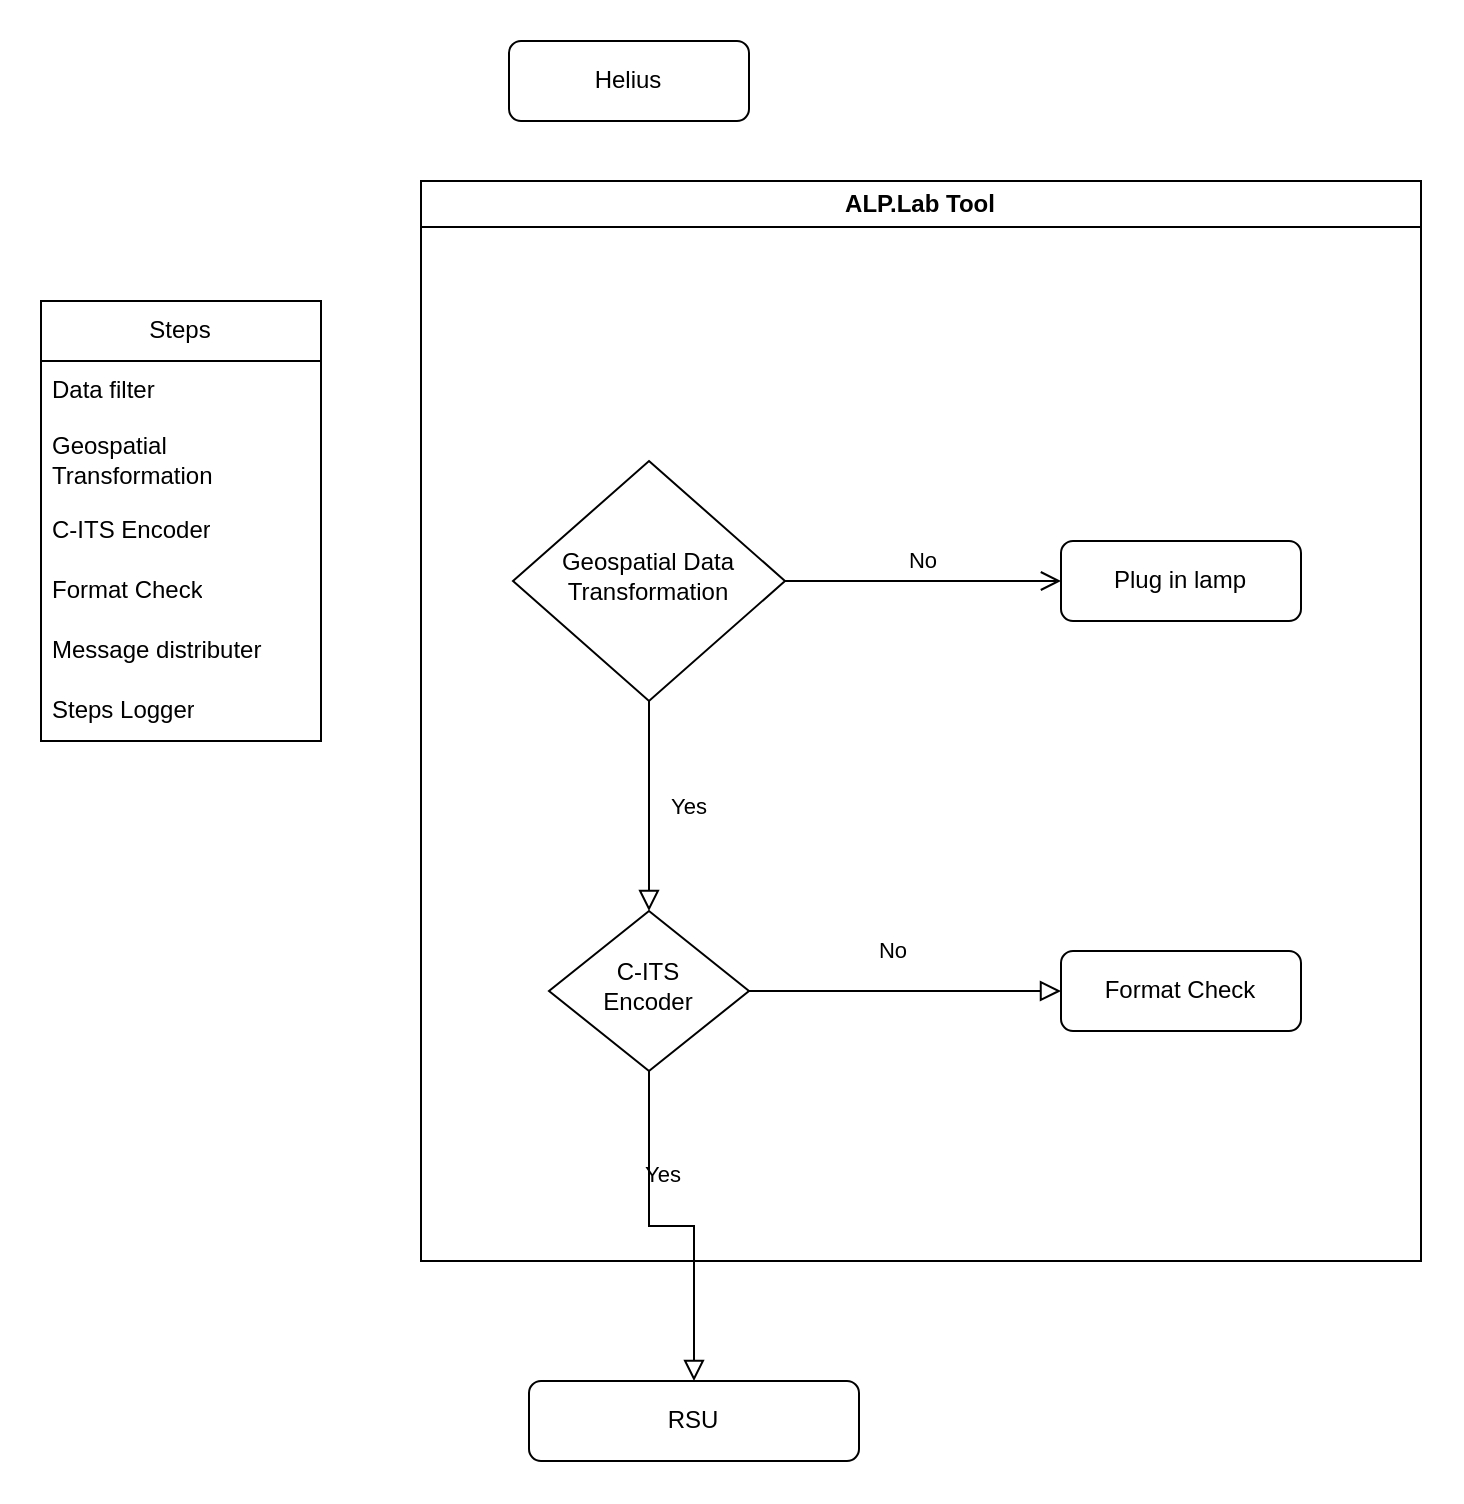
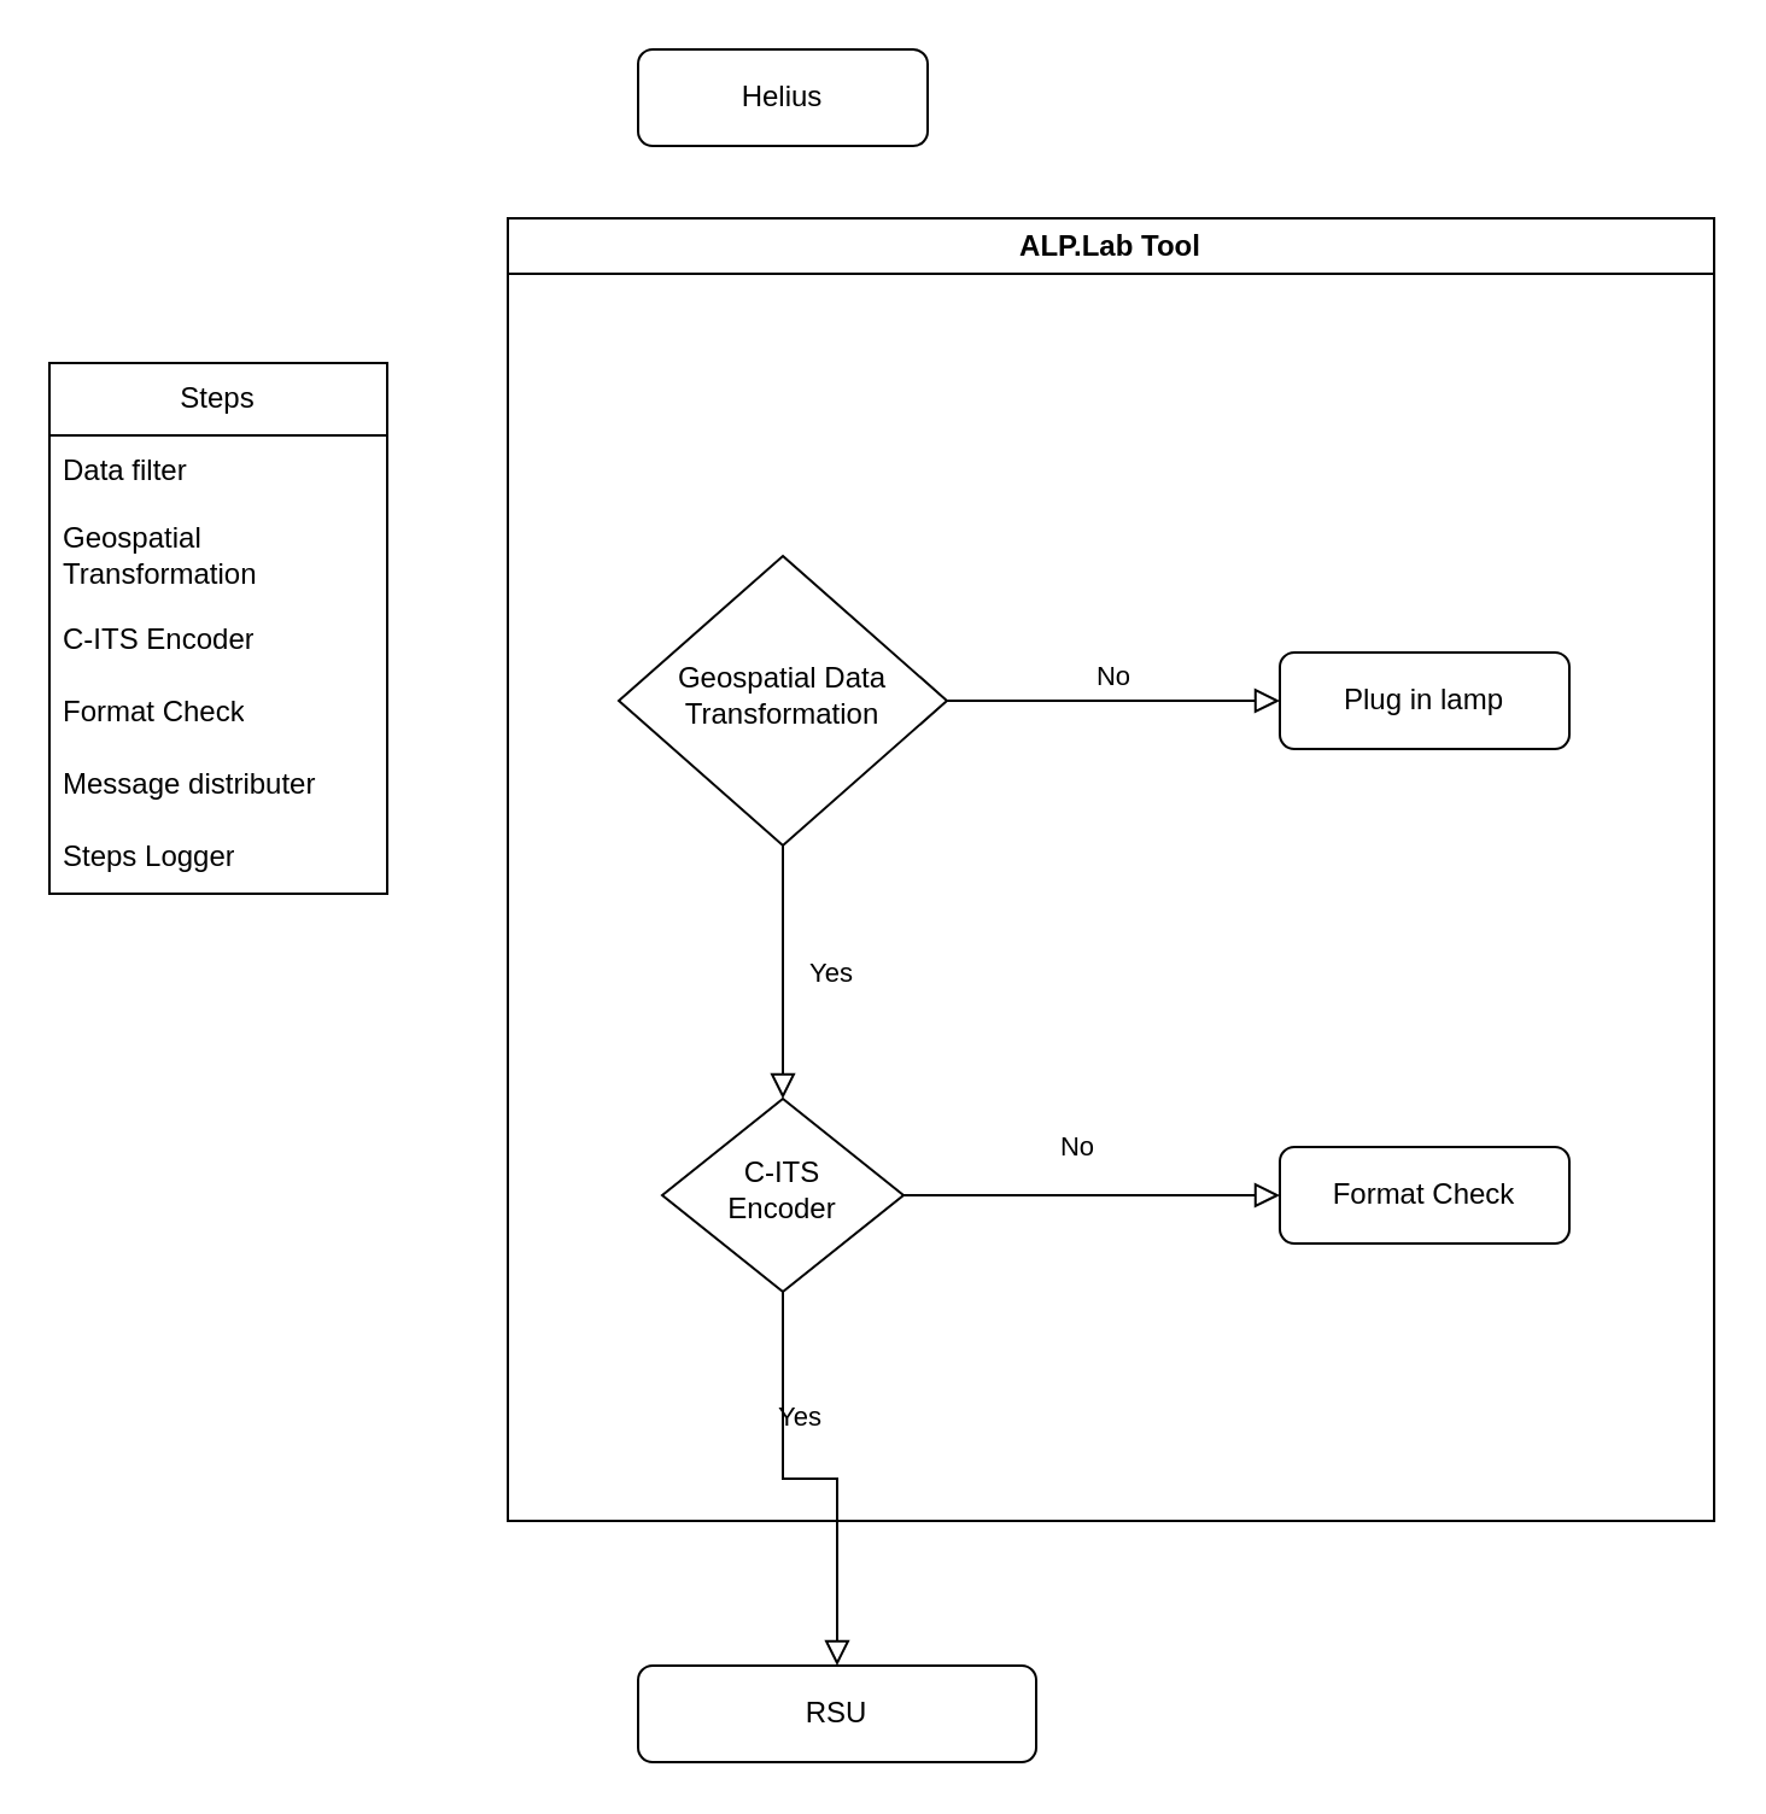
  <mxCell id="0" />
  <mxCell id="1" parent="0" />
  <mxCell id="2" value="ALP.Lab Tool" style="swimlane;whiteSpace=wrap;html=1;" vertex="1" parent="1"><mxGeometry x="210" y="90" width="500" height="540" as="geometry" /></mxCell>
  <mxCell id="3" value="Plug in lamp" style="rounded=1;whiteSpace=wrap;html=1;fontSize=12;glass=0;strokeWidth=1;shadow=0;" vertex="1" parent="2"><mxGeometry x="320" y="180" width="120" height="40" as="geometry" /></mxCell>
  <mxCell id="4" value="Format Check" style="rounded=1;whiteSpace=wrap;html=1;fontSize=12;glass=0;strokeWidth=1;shadow=0;" vertex="1" parent="2"><mxGeometry x="320" y="385" width="120" height="40" as="geometry" /></mxCell>
  <mxCell id="5" value="Geospatial Data Transformation" style="rhombus;whiteSpace=wrap;html=1;shadow=0;fontFamily=Helvetica;fontSize=12;align=center;strokeWidth=1;spacing=6;spacingTop=-4;" vertex="1" parent="2"><mxGeometry x="46" y="140" width="136" height="120" as="geometry" /></mxCell>
- <mxCell id="6" value="No" style="edgeStyle=orthogonalEdgeStyle;rounded=0;html=1;jettySize=auto;orthogonalLoop=1;fontSize=11;endArrow=open;endFill=0;endSize=8;strokeWidth=1;shadow=0;labelBackgroundColor=none;" edge="1" parent="2" source="5" target="3"><mxGeometry y="10" relative="1" as="geometry"><mxPoint as="offset" /></mxGeometry></mxCell>
+ <mxCell id="6" value="No" style="edgeStyle=orthogonalEdgeStyle;rounded=0;html=1;jettySize=auto;orthogonalLoop=1;fontSize=11;endArrow=block;endFill=0;endSize=8;strokeWidth=1;shadow=0;labelBackgroundColor=none;" edge="1" parent="2" source="5" target="3"><mxGeometry y="10" relative="1" as="geometry"><mxPoint as="offset" /></mxGeometry></mxCell>
  <mxCell id="7" value="C-ITS&lt;br&gt;Encoder" style="rhombus;whiteSpace=wrap;html=1;shadow=0;fontFamily=Helvetica;fontSize=12;align=center;strokeWidth=1;spacing=6;spacingTop=-4;" vertex="1" parent="2"><mxGeometry x="64" y="365" width="100" height="80" as="geometry" /></mxCell>
  <mxCell id="8" value="Yes" style="rounded=0;html=1;jettySize=auto;orthogonalLoop=1;fontSize=11;endArrow=block;endFill=0;endSize=8;strokeWidth=1;shadow=0;labelBackgroundColor=none;edgeStyle=orthogonalEdgeStyle;" edge="1" parent="2" source="5" target="7"><mxGeometry y="20" relative="1" as="geometry"><mxPoint as="offset" /></mxGeometry></mxCell>
  <mxCell id="9" value="No" style="rounded=0;html=1;jettySize=auto;orthogonalLoop=1;fontSize=11;endArrow=block;endFill=0;endSize=8;strokeWidth=1;shadow=0;labelBackgroundColor=none;edgeStyle=orthogonalEdgeStyle;movable=1;resizable=1;rotatable=1;deletable=1;editable=1;connectable=1;strokeColor=default;entryX=0;entryY=0.5;entryDx=0;entryDy=0;exitX=1;exitY=0.5;exitDx=0;exitDy=0;" edge="1" parent="2" source="7" target="4"><mxGeometry x="-0.071" y="20" relative="1" as="geometry"><mxPoint as="offset" /></mxGeometry></mxCell>
- <mxCell id="10" value="Helius" style="rounded=1;whiteSpace=wrap;html=1;fontSize=12;glass=0;strokeWidth=1;shadow=0;" vertex="1" parent="1"><mxGeometry x="254" y="20" width="120" height="40" as="geometry" /></mxCell>
+ <mxCell id="10" value="Helius" style="rounded=1;whiteSpace=wrap;html=1;fontSize=12;glass=0;strokeWidth=1;shadow=0;" vertex="1" parent="1"><mxGeometry x="264" y="20" width="120" height="40" as="geometry" /></mxCell>
  <mxCell id="11" value="RSU" style="rounded=1;whiteSpace=wrap;html=1;fontSize=12;glass=0;strokeWidth=1;shadow=0;" vertex="1" parent="1"><mxGeometry x="264" y="690" width="165" height="40" as="geometry" /></mxCell>
  <mxCell id="12" value="Yes" style="edgeStyle=orthogonalEdgeStyle;rounded=0;html=1;jettySize=auto;orthogonalLoop=1;fontSize=11;endArrow=block;endFill=0;endSize=8;strokeWidth=1;shadow=0;labelBackgroundColor=none;exitX=0.5;exitY=1;exitDx=0;exitDy=0;entryX=0.5;entryY=0;entryDx=0;entryDy=0;" edge="1" parent="1" source="7" target="11"><mxGeometry x="-0.059" y="26" relative="1" as="geometry"><mxPoint as="offset" /><mxPoint x="570" y="540" as="targetPoint" /></mxGeometry></mxCell>
  <mxCell id="13" value="Steps" style="swimlane;fontStyle=0;childLayout=stackLayout;horizontal=1;startSize=30;horizontalStack=0;resizeParent=1;resizeParentMax=0;resizeLast=0;collapsible=1;marginBottom=0;whiteSpace=wrap;html=1;" vertex="1" parent="1"><mxGeometry x="20" y="150" width="140" height="220" as="geometry" /></mxCell>
  <mxCell id="14" value="&lt;div&gt;Data filter&lt;span style=&quot;white-space: pre;&quot;&gt; &lt;/span&gt;&lt;/div&gt;" style="text;strokeColor=none;fillColor=none;align=left;verticalAlign=middle;spacingLeft=4;spacingRight=4;overflow=hidden;points=[[0,0.5],[1,0.5]];portConstraint=eastwest;rotatable=0;whiteSpace=wrap;html=1;" vertex="1" parent="13"><mxGeometry y="30" width="140" height="30" as="geometry" /></mxCell>
  <mxCell id="15" value="Geospatial Transformation" style="text;strokeColor=none;fillColor=none;align=left;verticalAlign=middle;spacingLeft=4;spacingRight=4;overflow=hidden;points=[[0,0.5],[1,0.5]];portConstraint=eastwest;rotatable=0;whiteSpace=wrap;html=1;" vertex="1" parent="13"><mxGeometry y="60" width="140" height="40" as="geometry" /></mxCell>
  <mxCell id="16" value="C-ITS Encoder" style="text;strokeColor=none;fillColor=none;align=left;verticalAlign=middle;spacingLeft=4;spacingRight=4;overflow=hidden;points=[[0,0.5],[1,0.5]];portConstraint=eastwest;rotatable=0;whiteSpace=wrap;html=1;" vertex="1" parent="13"><mxGeometry y="100" width="140" height="30" as="geometry" /></mxCell>
  <mxCell id="17" value="&lt;div&gt;Format Check&lt;/div&gt;" style="text;strokeColor=none;fillColor=none;align=left;verticalAlign=middle;spacingLeft=4;spacingRight=4;overflow=hidden;points=[[0,0.5],[1,0.5]];portConstraint=eastwest;rotatable=0;whiteSpace=wrap;html=1;" vertex="1" parent="13"><mxGeometry y="130" width="140" height="30" as="geometry" /></mxCell>
  <mxCell id="18" value="Message distributer" style="text;strokeColor=none;fillColor=none;align=left;verticalAlign=middle;spacingLeft=4;spacingRight=4;overflow=hidden;points=[[0,0.5],[1,0.5]];portConstraint=eastwest;rotatable=0;whiteSpace=wrap;html=1;" vertex="1" parent="13"><mxGeometry y="160" width="140" height="30" as="geometry" /></mxCell>
  <mxCell id="19" value="Steps Logger" style="text;strokeColor=none;fillColor=none;align=left;verticalAlign=middle;spacingLeft=4;spacingRight=4;overflow=hidden;points=[[0,0.5],[1,0.5]];portConstraint=eastwest;rotatable=0;whiteSpace=wrap;html=1;" vertex="1" parent="13"><mxGeometry y="190" width="140" height="30" as="geometry" /></mxCell>
